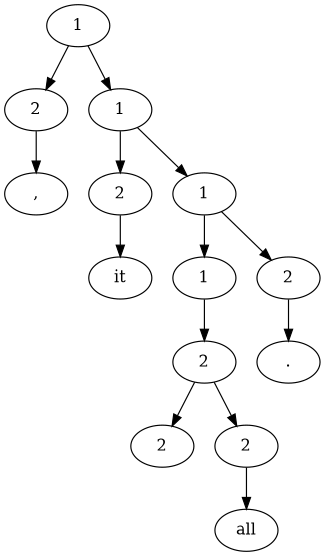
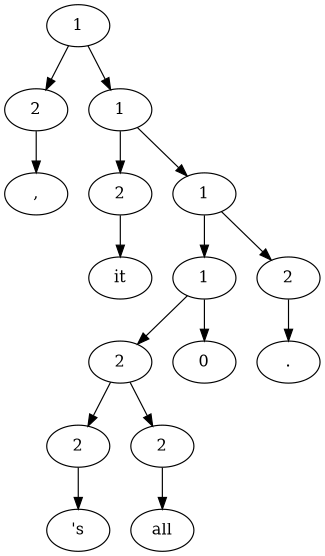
  digraph {
    n1 [label=1]
    n2 [label=2]
    n3 [label=1]
    n4 [label=","]
    n5 [label=2]
    n6 [label=1]
    n7 [label=it]
    n8 [label=1]
    n9 [label=2]
    n10 [label=2]
+   n11 [label=0]
    n12 [label="."]
    n13 [label=2]
    n14 [label=2]
+   n15 [label="'s"]
    n16 [label=all]
    n1 -> n2
    n1 -> n3
    n2 -> n4
    n3 -> n5
    n3 -> n6
    n5 -> n7
    n6 -> n8
    n6 -> n9
    n8 -> n10
+   n8 -> n11
    n9 -> n12
    n10 -> n13
    n10 -> n14
+   n13 -> n15
    n14 -> n16
  }
